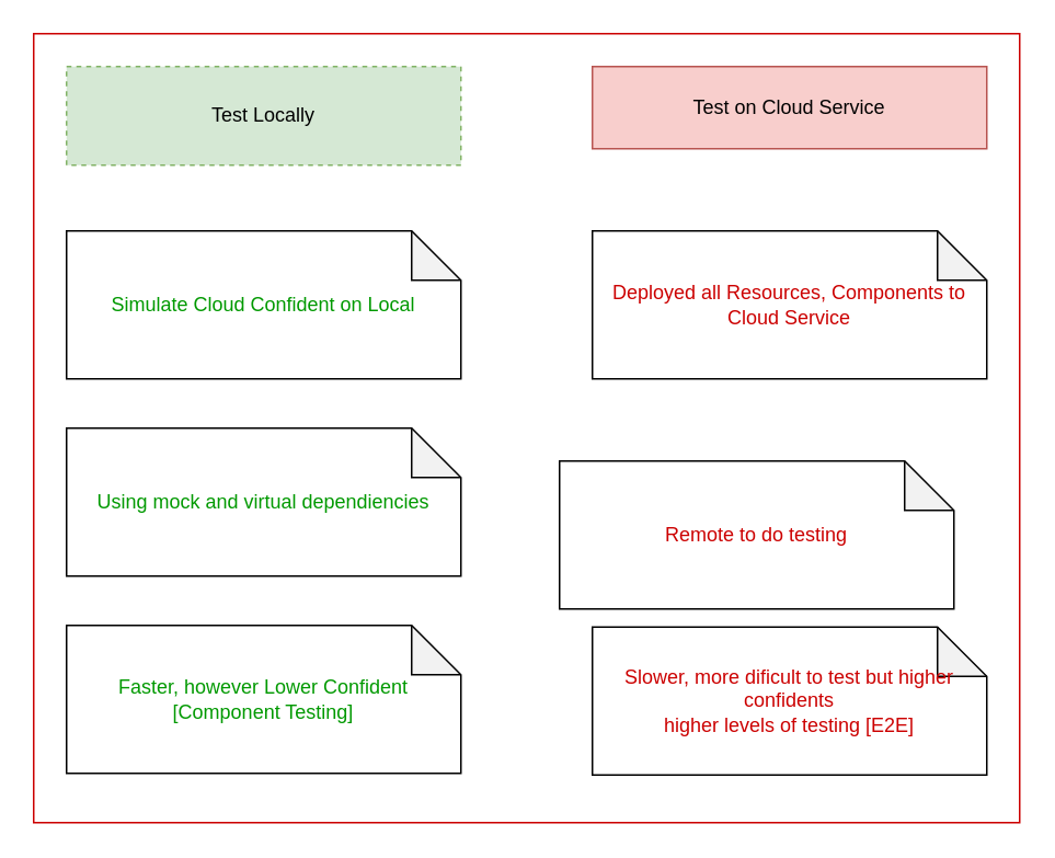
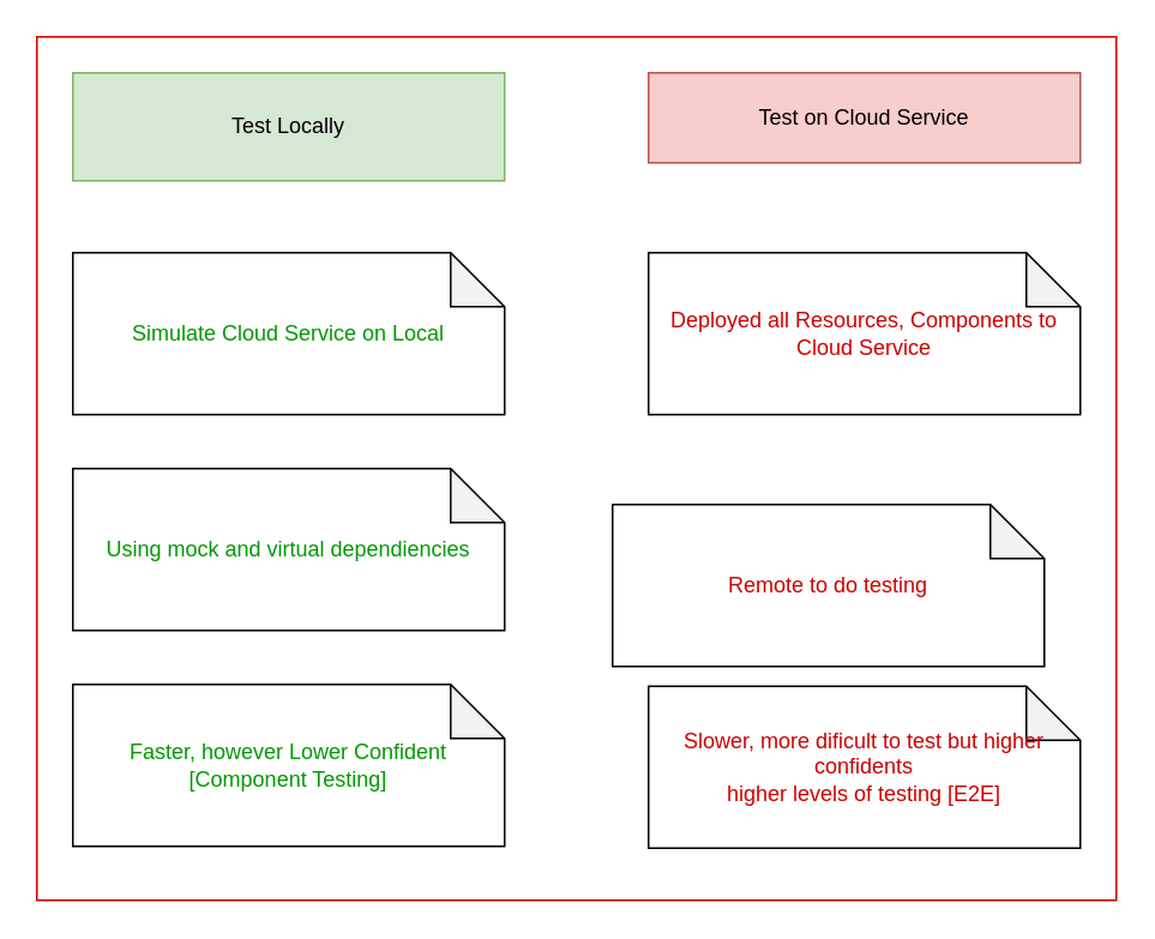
  <mxCell id="0" />
  <mxCell id="1" parent="0" />
  <mxCell id="2" value="" style="rounded=0;whiteSpace=wrap;html=1;strokeColor=#CC0000;fontColor=#CC0000;" vertex="1" parent="1"><mxGeometry x="20" y="20" width="600" height="480" as="geometry" /></mxCell>
- <mxCell id="3" value="Test Locally" style="rounded=0;whiteSpace=wrap;html=1;fillColor=#d5e8d4;strokeColor=#82b366;dashed=1;" vertex="1" parent="1"><mxGeometry x="40" y="40" width="240" height="60" as="geometry" /></mxCell>
+ <mxCell id="3" value="Test Locally" style="rounded=0;whiteSpace=wrap;html=1;fillColor=#d5e8d4;strokeColor=#82b366;" vertex="1" parent="1"><mxGeometry x="40" y="40" width="240" height="60" as="geometry" /></mxCell>
  <mxCell id="4" value="Test on Cloud Service" style="rounded=0;whiteSpace=wrap;html=1;fillColor=#f8cecc;strokeColor=#b85450;" vertex="1" parent="1"><mxGeometry x="360" y="40" width="240" height="50" as="geometry" /></mxCell>
- <mxCell id="5" value="&lt;font color=&quot;#009900&quot;&gt;Simulate Cloud Confident on Local&lt;/font&gt;" style="shape=note;whiteSpace=wrap;html=1;backgroundOutline=1;darkOpacity=0.05;" vertex="1" parent="1"><mxGeometry x="40" y="140" width="240" height="90" as="geometry" /></mxCell>
+ <mxCell id="5" value="&lt;font color=&quot;#009900&quot;&gt;Simulate Cloud Service on Local&lt;/font&gt;" style="shape=note;whiteSpace=wrap;html=1;backgroundOutline=1;darkOpacity=0.05;" vertex="1" parent="1"><mxGeometry x="40" y="140" width="240" height="90" as="geometry" /></mxCell>
  <mxCell id="6" value="&lt;font color=&quot;#cc0000&quot;&gt;Deployed all Resources, Components to Cloud Service&lt;/font&gt;" style="shape=note;whiteSpace=wrap;html=1;backgroundOutline=1;darkOpacity=0.05;" vertex="1" parent="1"><mxGeometry x="360" y="140" width="240" height="90" as="geometry" /></mxCell>
  <mxCell id="7" value="&lt;font color=&quot;#009900&quot;&gt;Using mock and virtual dependiencies&lt;/font&gt;" style="shape=note;whiteSpace=wrap;html=1;backgroundOutline=1;darkOpacity=0.05;" vertex="1" parent="1"><mxGeometry x="40" y="260" width="240" height="90" as="geometry" /></mxCell>
  <mxCell id="8" value="&lt;font color=&quot;#cc0000&quot;&gt;Remote to do testing&lt;/font&gt;" style="shape=note;whiteSpace=wrap;html=1;backgroundOutline=1;darkOpacity=0.05;" vertex="1" parent="1"><mxGeometry x="340" y="280" width="240" height="90" as="geometry" /></mxCell>
  <mxCell id="9" value="&lt;font color=&quot;#009900&quot;&gt;Faster, however Lower Confident [Component Testing]&lt;/font&gt;" style="shape=note;whiteSpace=wrap;html=1;backgroundOutline=1;darkOpacity=0.05;" vertex="1" parent="1"><mxGeometry x="40" y="380" width="240" height="90" as="geometry" /></mxCell>
  <mxCell id="10" value="&lt;font color=&quot;#cc0000&quot;&gt;Slower, more dificult to test but higher confidents&lt;br&gt;higher levels of testing [E2E]&lt;/font&gt;" style="shape=note;whiteSpace=wrap;html=1;backgroundOutline=1;darkOpacity=0.05;" vertex="1" parent="1"><mxGeometry x="360" y="381" width="240" height="90" as="geometry" /></mxCell>
